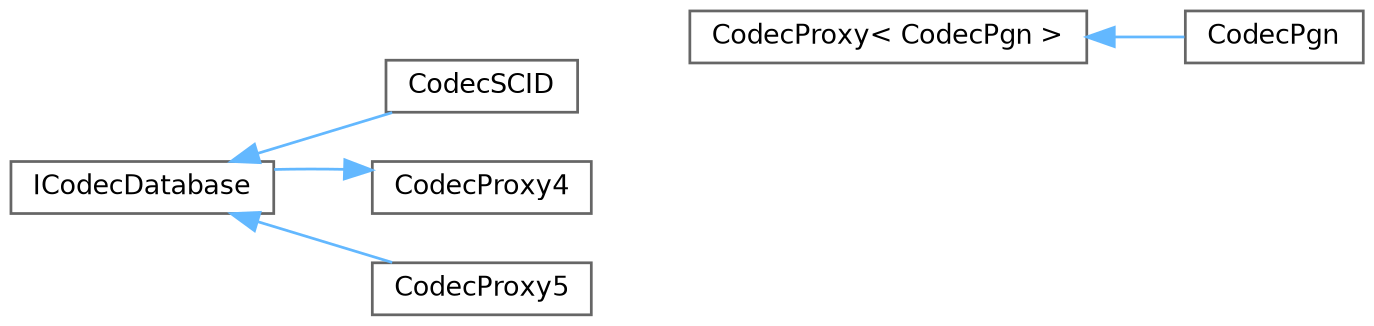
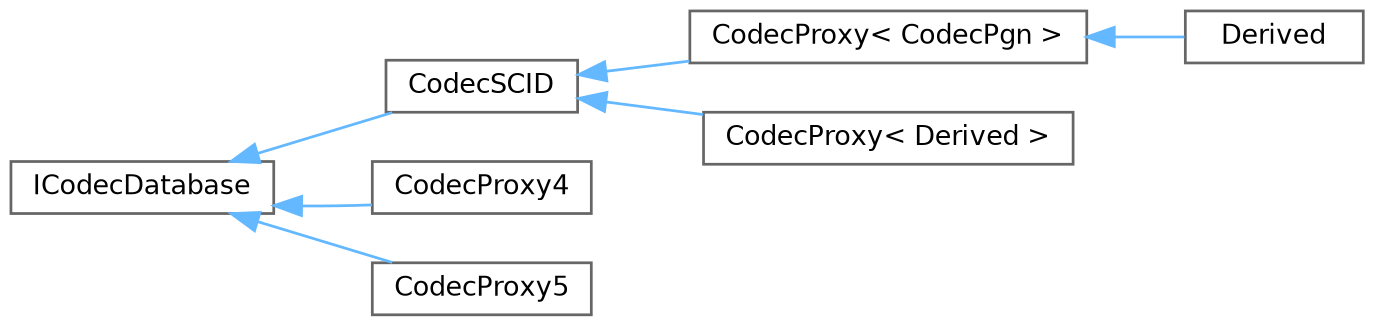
  digraph {
    rankdir=LR
    node [color=grey40 fillcolor=white fontname=Helvetica fontsize=10 shape=box style=filled]
    edge [color=steelblue1 dir=back fontname=Helvetica fontsize=10 labelfontname=Helvetica labelfontsize=10 style=solid]
    n1 [height=0.2 label=ICodecDatabase width=0.4]
    n2 [height=0.2 label=CodecSCID width=0.4]
    n3 [height=0.2 label=CodecProxy4 width=0.4]
    n4 [height=0.2 label=CodecProxy5 width=0.4]
    n5 [height=0.2 label="CodecProxy\< CodecPgn \>" width=0.4]
-   n7 [height=0.2 label=CodecPgn width=0.4]
+   n6 [height=0.2 label="CodecProxy\< Derived \>" width=0.4]
+   n7 [height=0.2 label=Derived width=0.4]
    n1 -> n2
-   n3 -> n1
+   n1 -> n3
    n1 -> n4
+   n2 -> n5
+   n2 -> n6
    n5 -> n7
  }
